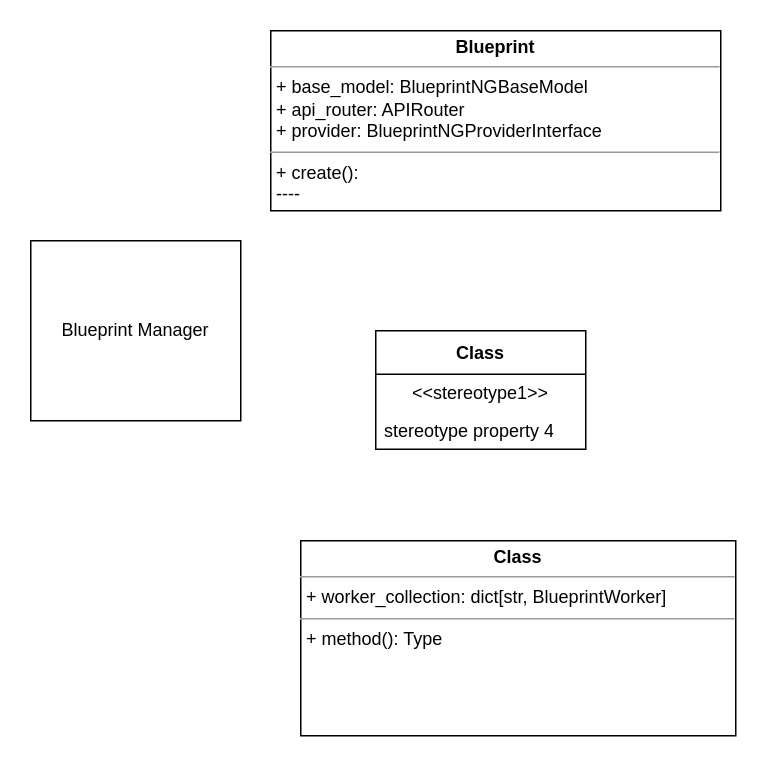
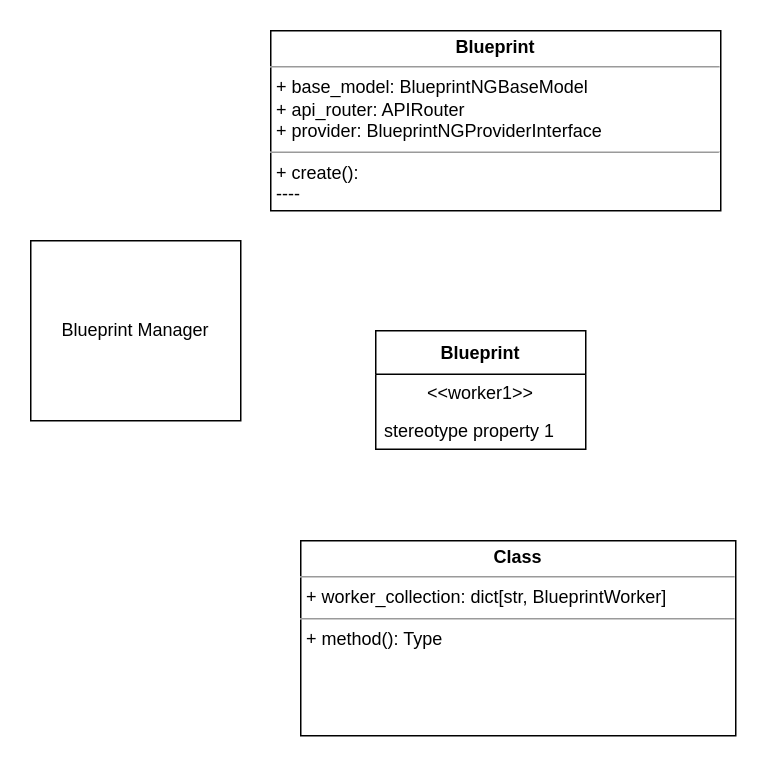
  <mxCell id="0" />
  <mxCell id="1" parent="0" />
- <mxCell id="2" value="Class" style="swimlane;fontStyle=1;align=center;verticalAlign=middle;childLayout=stackLayout;horizontal=1;startSize=29;horizontalStack=0;resizeParent=1;resizeParentMax=0;resizeLast=0;collapsible=0;marginBottom=0;html=1;whiteSpace=wrap;" vertex="1" parent="1"><mxGeometry x="250" y="220" width="140" height="79" as="geometry" /></mxCell>
- <mxCell id="3" value="&amp;lt;&amp;lt;stereotype1&amp;gt;&amp;gt;" style="text;html=1;strokeColor=none;fillColor=none;align=center;verticalAlign=middle;spacingLeft=4;spacingRight=4;overflow=hidden;rotatable=0;points=[[0,0.5],[1,0.5]];portConstraint=eastwest;whiteSpace=wrap;" vertex="1" parent="2"><mxGeometry y="29" width="140" height="25" as="geometry" /></mxCell>
- <mxCell id="4" value="stereotype property 4" style="text;html=1;strokeColor=none;fillColor=none;align=left;verticalAlign=middle;spacingLeft=4;spacingRight=4;overflow=hidden;rotatable=0;points=[[0,0.5],[1,0.5]];portConstraint=eastwest;whiteSpace=wrap;" vertex="1" parent="2"><mxGeometry y="54" width="140" height="25" as="geometry" /></mxCell>
+ <mxCell id="2" value="Blueprint" style="swimlane;fontStyle=1;align=center;verticalAlign=middle;childLayout=stackLayout;horizontal=1;startSize=29;horizontalStack=0;resizeParent=1;resizeParentMax=0;resizeLast=0;collapsible=0;marginBottom=0;html=1;whiteSpace=wrap;" vertex="1" parent="1"><mxGeometry x="250" y="220" width="140" height="79" as="geometry" /></mxCell>
+ <mxCell id="3" value="&amp;lt;&amp;lt;worker1&amp;gt;&amp;gt;" style="text;html=1;strokeColor=none;fillColor=none;align=center;verticalAlign=middle;spacingLeft=4;spacingRight=4;overflow=hidden;rotatable=0;points=[[0,0.5],[1,0.5]];portConstraint=eastwest;whiteSpace=wrap;" vertex="1" parent="2"><mxGeometry y="29" width="140" height="25" as="geometry" /></mxCell>
+ <mxCell id="4" value="stereotype property 1" style="text;html=1;strokeColor=none;fillColor=none;align=left;verticalAlign=middle;spacingLeft=4;spacingRight=4;overflow=hidden;rotatable=0;points=[[0,0.5],[1,0.5]];portConstraint=eastwest;whiteSpace=wrap;" vertex="1" parent="2"><mxGeometry y="54" width="140" height="25" as="geometry" /></mxCell>
  <mxCell id="5" value="Blueprint Manager" style="html=1;whiteSpace=wrap;" vertex="1" parent="1"><mxGeometry x="20" y="160" width="140" height="120" as="geometry" /></mxCell>
  <mxCell id="6" value="&lt;p style=&quot;margin:0px;margin-top:4px;text-align:center;&quot;&gt;&lt;b&gt;Blueprint&lt;/b&gt;&lt;/p&gt;&lt;hr size=&quot;1&quot;&gt;&lt;p style=&quot;margin:0px;margin-left:4px;&quot;&gt;+ base_model:&amp;nbsp;BlueprintNGBaseModel&lt;/p&gt;&lt;p style=&quot;margin:0px;margin-left:4px;&quot;&gt;+ api_router: APIRouter&lt;/p&gt;&lt;p style=&quot;margin:0px;margin-left:4px;&quot;&gt;+ provider:&amp;nbsp;BlueprintNGProviderInterface&lt;/p&gt;&lt;hr size=&quot;1&quot;&gt;&lt;p style=&quot;margin:0px;margin-left:4px;&quot;&gt;+ create():&lt;/p&gt;&lt;p style=&quot;margin:0px;margin-left:4px;&quot;&gt;----&lt;/p&gt;" style="verticalAlign=top;align=left;overflow=fill;fontSize=12;fontFamily=Helvetica;html=1;whiteSpace=wrap;" vertex="1" parent="1"><mxGeometry x="180" y="20" width="300" height="120" as="geometry" /></mxCell>
  <mxCell id="7" value="&lt;p style=&quot;margin:0px;margin-top:4px;text-align:center;&quot;&gt;&lt;b&gt;Class&lt;/b&gt;&lt;/p&gt;&lt;hr size=&quot;1&quot;&gt;&lt;p style=&quot;margin:0px;margin-left:4px;&quot;&gt;+ worker_collection: dict[str, BlueprintWorker]&lt;/p&gt;&lt;hr size=&quot;1&quot;&gt;&lt;p style=&quot;margin:0px;margin-left:4px;&quot;&gt;+ method(): Type&lt;/p&gt;" style="verticalAlign=top;align=left;overflow=fill;fontSize=12;fontFamily=Helvetica;html=1;whiteSpace=wrap;" vertex="1" parent="1"><mxGeometry x="200" y="360" width="290" height="130" as="geometry" /></mxCell>
